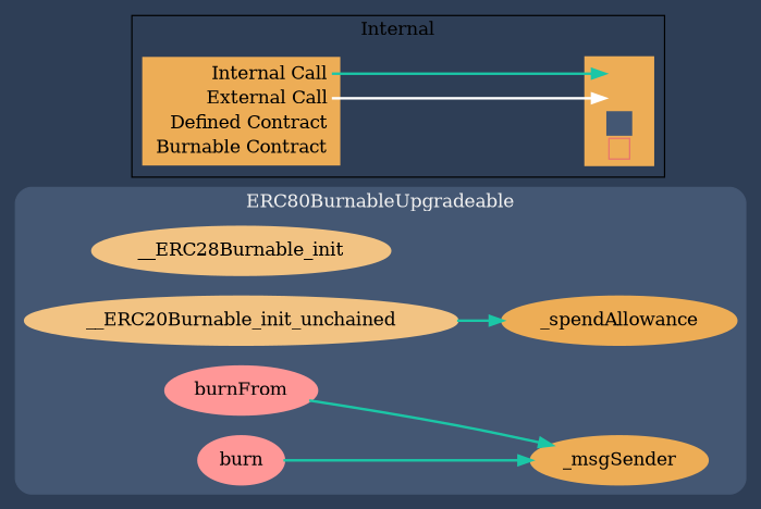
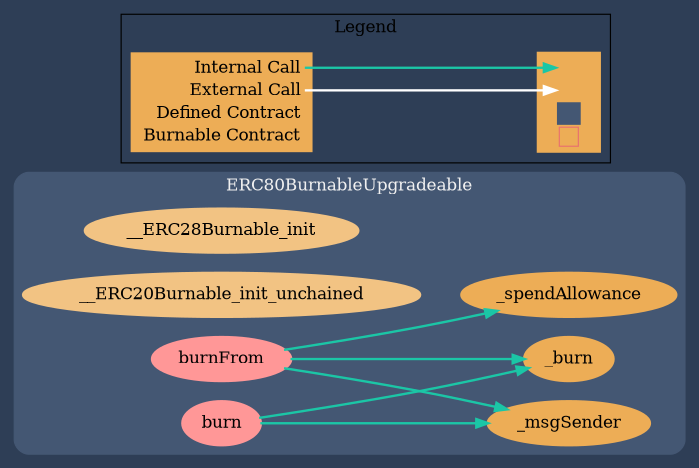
  digraph {
    bgcolor="#2e3e56"
    compound=true
    rankdir=LR
    node [color="#edad56" fillcolor="#edad56" penwidth=3 style=filled]
    edge [color="#1bc6a6" fontname="helvetica Neue Ultra Light" penwidth=2]
    n1 [color="#f2c383" fillcolor="#f2c383" label=__ERC28Burnable_init]
    n2 [color="#f2c383" fillcolor="#f2c383" label=__ERC20Burnable_init_unchained]
    n3 [color="#FF9797" fillcolor="#FF9797" label=burn]
    n4 [color="#FF9797" fillcolor="#FF9797" label=burnFrom]
+   n5 [label=_burn]
    n6 [label=_msgSender]
    n7 [label=_spendAllowance]
    n8 [label=<<table border="0" cellpadding="2" cellspacing="0" cellborder="0">   <tr><td align="right" port="i1">Internal Call</td></tr>   <tr><td align="right" port="i2">External Call</td></tr>   <tr><td align="right" port="i3">Defined Contract</td></tr>   <tr><td align="right" port="i4">Burnable Contract</td></tr>   </table>> shape=plaintext]
    n9 [label=<<table border="0" cellpadding="2" cellspacing="0" cellborder="0">   <tr><td port="i1">&nbsp;&nbsp;&nbsp;</td></tr>   <tr><td port="i2">&nbsp;&nbsp;&nbsp;</td></tr>   <tr><td port="i3" bgcolor="#445773">&nbsp;&nbsp;&nbsp;</td></tr>   <tr><td port="i4">     <table border="1" cellborder="0" cellspacing="0" cellpadding="7" color="#e8726d">       <tr>        <td></td>       </tr>      </table>   </td></tr>   </table>> shape=plaintext]
    subgraph cluster_1 {
      bgcolor="#445773"
      color="#445773"
      fontcolor="#f0f0f0"
      label=ERC80BurnableUpgradeable
      style=rounded
      n1
      n2
      n3
      n4
+     n5
      n6
      n7
    }
    subgraph cluster_2 {
-     label=Internal
+     label=Legend
      n8
      n9
    }
+   n3 -> n5
    n3 -> n6
+   n4 -> n5
    n4 -> n6
-   n2 -> n7
+   n4 -> n7
    n8 -> n9 [headport="i1:w" tailport="i1:e"]
    n8 -> n9 [color=white headport="i2:w" tailport="i2:e"]
  }
